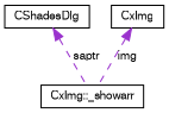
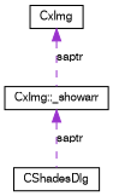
  digraph {
    node [color=black fillcolor=white fontname=FreeSans fontsize=10 shape=record style=filled]
    edge [color=darkorchid3 dir=back fontname=FreeSans fontsize=10 labelfontname=FreeSans labelfontsize=10 style=dashed]
    n1 [height=0.2 label=CShadesDlg width=0.4]
    n2 [height=0.2 label="CxImg::_showarr" width=0.4]
    n3 [height=0.2 label=CxImg width=0.4]
-   n1 -> n2 [label=saptr]
-   n3 -> n2 [label=img]
+   n2 -> n1 [label=saptr]
+   n3 -> n2 [label=saptr]
  }
